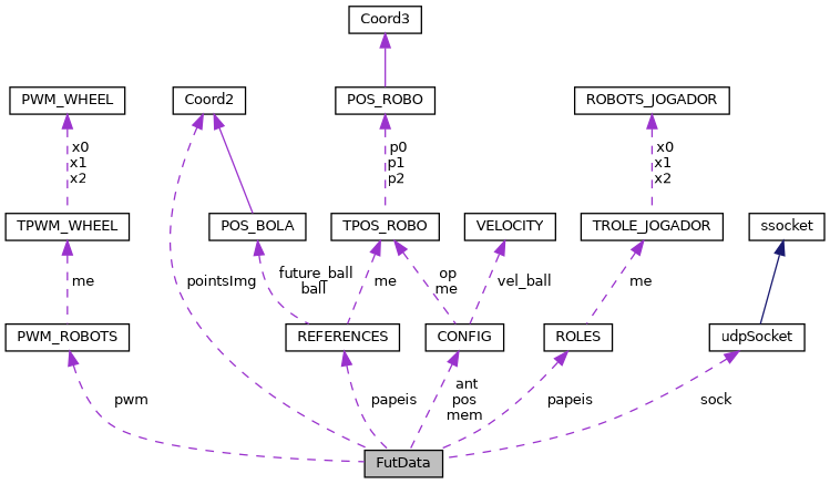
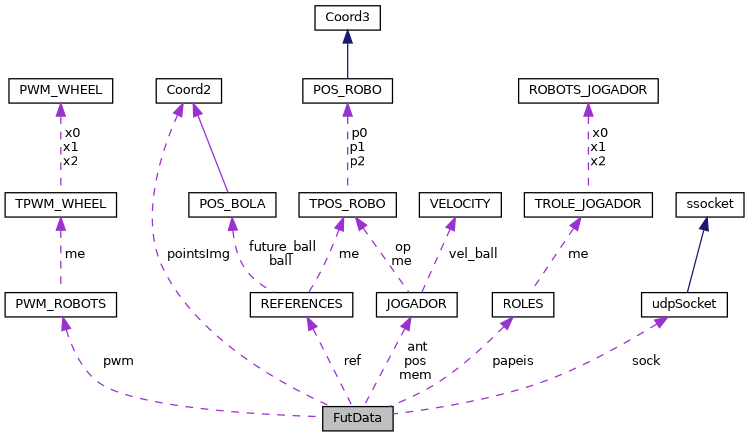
  digraph {
    node [color=black fillcolor=white fontname=Helvetica fontsize=10 shape=record style=filled]
    edge [color=darkorchid3 dir=back fontname=Helvetica fontsize=10 labelfontname=Helvetica labelfontsize=10 style=dashed]
    n1 [fillcolor=grey75 fontcolor=black height=0.2 label=FutData width=0.4]
    n2 [height=0.2 label=PWM_ROBOTS width=0.4]
    n3 [height=0.2 label=TPWM_WHEEL width=0.4]
    n4 [height=0.2 label=PWM_WHEEL width=0.4]
-   n5 [height=0.2 label=CONFIG width=0.4]
+   n5 [height=0.2 label=JOGADOR width=0.4]
    n6 [height=0.2 label=TPOS_ROBO width=0.4]
    n7 [height=0.2 label=REFERENCES width=0.4]
    n8 [height=0.2 label=POS_ROBO width=0.4]
    n9 [height=0.2 label=Coord3 width=0.4]
    n10 [height=0.2 label=VELOCITY width=0.4]
    n11 [height=0.2 label=POS_BOLA width=0.4]
    n12 [height=0.2 label=Coord2 width=0.4]
    n13 [height=0.2 label=ROLES width=0.4]
    n14 [height=0.2 label=TROLE_JOGADOR width=0.4]
    n15 [height=0.2 label=ROBOTS_JOGADOR width=0.4]
    n16 [height=0.2 label=udpSocket width=0.4]
    n17 [height=0.2 label=ssocket width=0.4]
    n2 -> n1 [label=" pwm"]
    n3 -> n2 [label=" me"]
    n4 -> n3 [label=" x0\nx1\nx2"]
    n5 -> n1 [label=" ant\npos\nmem"]
    n6 -> n5 [label=" op\nme"]
    n6 -> n7 [label=" me"]
-   n7 -> n1 [label=" papeis"]
+   n7 -> n1 [label=" ref"]
    n8 -> n6 [label=" p0\np1\np2"]
-   n9 -> n8 [style=solid]
+   n9 -> n8 [color=midnightblue style=solid]
    n10 -> n5 [label=" vel_ball"]
    n11 -> n7 [label=" future_ball\nball"]
    n12 -> n1 [label=" pointsImg"]
    n12 -> n11 [style=solid]
    n13 -> n1 [label=" papeis"]
    n14 -> n13 [label=" me"]
    n15 -> n14 [label=" x0\nx1\nx2"]
    n16 -> n1 [label=" sock"]
    n17 -> n16 [color=midnightblue style=solid]
  }
